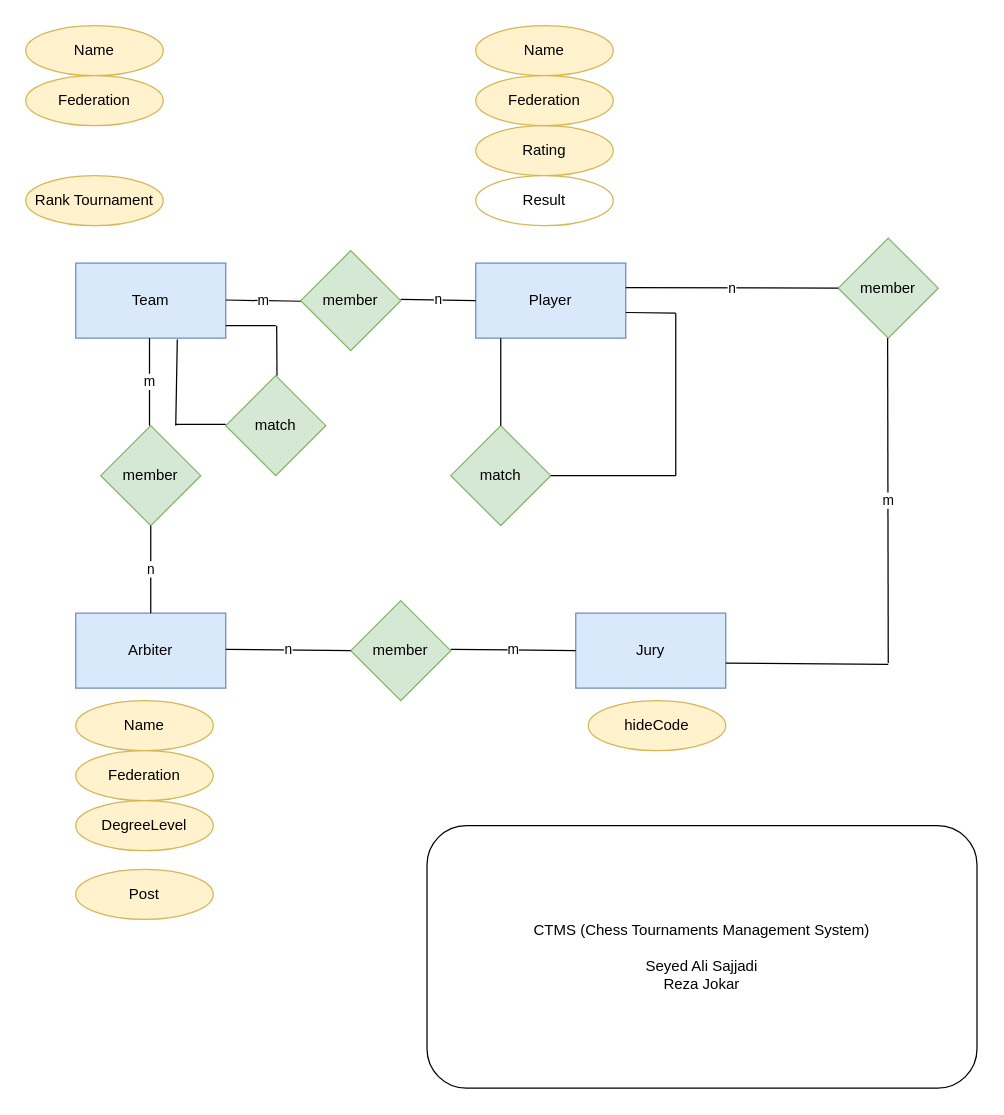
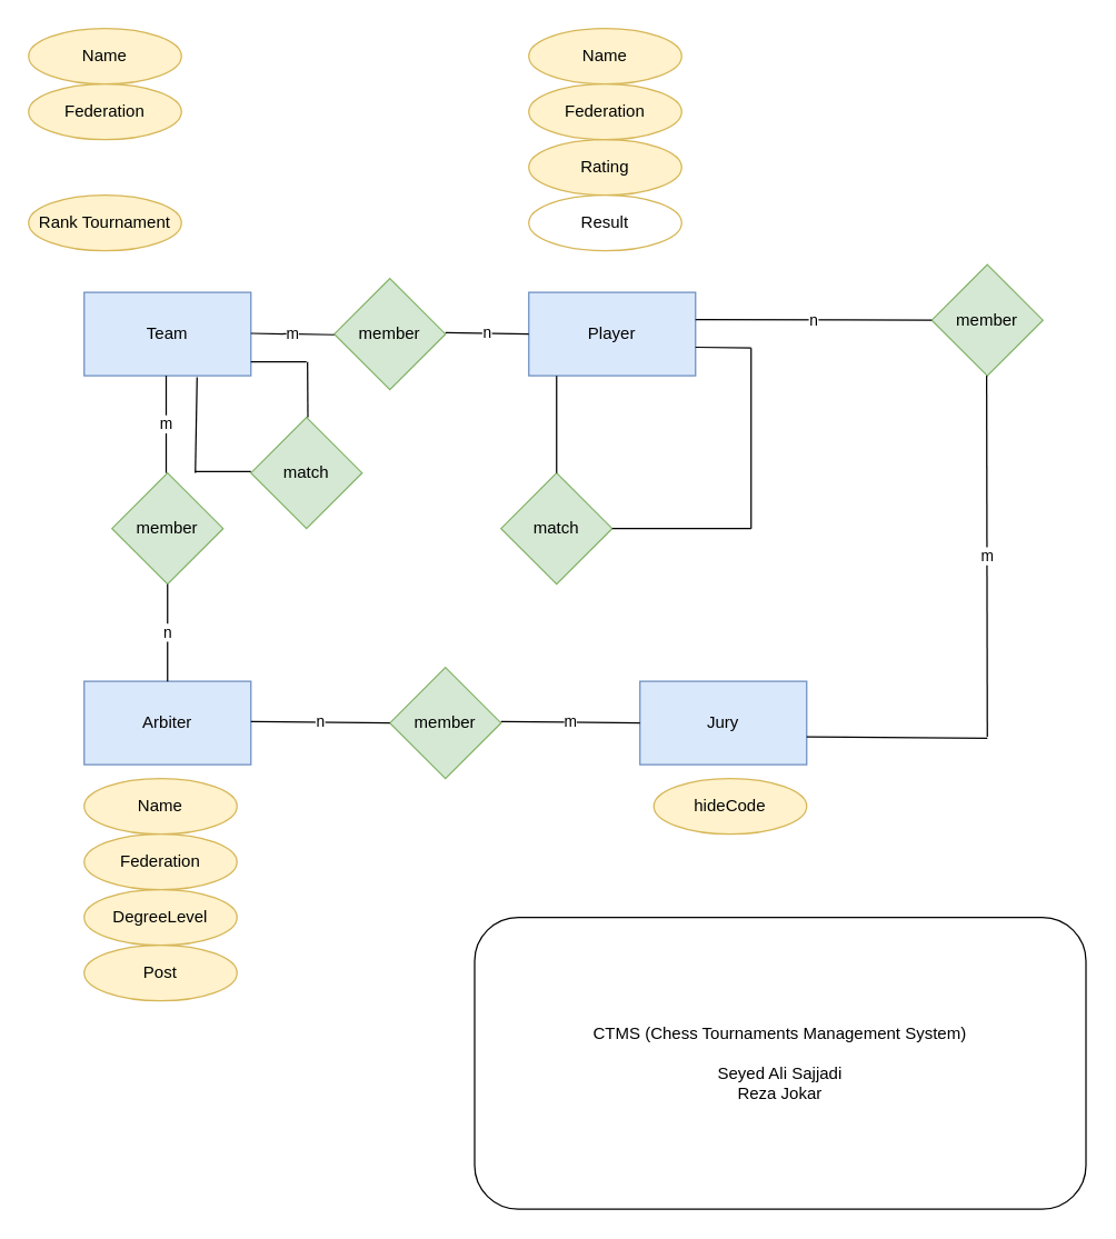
  <mxCell id="0" />
  <mxCell id="1" parent="0" />
  <mxCell id="2" value="Team" style="rounded=0;whiteSpace=wrap;html=1;fillColor=#dae8fc;strokeColor=#6c8ebf;" vertex="1" parent="1"><mxGeometry x="60" y="210" width="120" height="60" as="geometry" /></mxCell>
  <mxCell id="3" value="Arbiter" style="rounded=0;whiteSpace=wrap;html=1;fillColor=#dae8fc;strokeColor=#6c8ebf;" vertex="1" parent="1"><mxGeometry x="60" y="490" width="120" height="60" as="geometry" /></mxCell>
  <mxCell id="4" value="match" style="rhombus;whiteSpace=wrap;html=1;fillColor=#d5e8d4;strokeColor=#82b366;" vertex="1" parent="1"><mxGeometry x="180" y="300" width="80" height="80" as="geometry" /></mxCell>
  <mxCell id="5" value="Player" style="rounded=0;whiteSpace=wrap;html=1;fillColor=#dae8fc;strokeColor=#6c8ebf;" vertex="1" parent="1"><mxGeometry x="380" y="210" width="120" height="60" as="geometry" /></mxCell>
  <mxCell id="6" value="Jury" style="rounded=0;whiteSpace=wrap;html=1;fillColor=#dae8fc;strokeColor=#6c8ebf;" vertex="1" parent="1"><mxGeometry x="460" y="490" width="120" height="60" as="geometry" /></mxCell>
  <mxCell id="7" value="member" style="rhombus;whiteSpace=wrap;html=1;fillColor=#d5e8d4;strokeColor=#82b366;" vertex="1" parent="1"><mxGeometry x="670" y="190" width="80" height="80" as="geometry" /></mxCell>
  <mxCell id="8" value="match" style="rhombus;whiteSpace=wrap;html=1;fillColor=#d5e8d4;strokeColor=#82b366;" vertex="1" parent="1"><mxGeometry x="360" y="340" width="80" height="80" as="geometry" /></mxCell>
  <mxCell id="9" value="" style="endArrow=none;html=1;exitX=0.5;exitY=1;exitDx=0;exitDy=0;entryX=0.5;entryY=0;entryDx=0;entryDy=0;" edge="1" parent="1"><mxGeometry width="50" height="50" relative="1" as="geometry"><mxPoint x="400" y="270" as="sourcePoint" /><mxPoint x="400" y="340" as="targetPoint" /></mxGeometry></mxCell>
  <mxCell id="10" value="" style="endArrow=none;html=1;exitX=1;exitY=0.5;exitDx=0;exitDy=0;" edge="1" parent="1" source="8"><mxGeometry width="50" height="50" relative="1" as="geometry"><mxPoint x="60" y="620" as="sourcePoint" /><mxPoint x="540" y="380" as="targetPoint" /></mxGeometry></mxCell>
  <mxCell id="11" value="" style="endArrow=none;html=1;exitX=1;exitY=0.5;exitDx=0;exitDy=0;" edge="1" parent="1"><mxGeometry width="50" height="50" relative="1" as="geometry"><mxPoint x="500" y="249.5" as="sourcePoint" /><mxPoint x="540" y="250" as="targetPoint" /></mxGeometry></mxCell>
  <mxCell id="12" value="" style="endArrow=none;html=1;exitX=0.5;exitY=1;exitDx=0;exitDy=0;" edge="1" parent="1"><mxGeometry width="50" height="50" relative="1" as="geometry"><mxPoint x="540" y="250" as="sourcePoint" /><mxPoint x="540" y="380" as="targetPoint" /></mxGeometry></mxCell>
  <mxCell id="13" value="member" style="rhombus;whiteSpace=wrap;html=1;fillColor=#d5e8d4;strokeColor=#82b366;" vertex="1" parent="1"><mxGeometry x="240" y="200" width="80" height="80" as="geometry" /></mxCell>
  <mxCell id="14" value="n" style="endArrow=none;html=1;exitX=1;exitY=0.5;exitDx=0;exitDy=0;entryX=0;entryY=0.5;entryDx=0;entryDy=0;" edge="1" parent="1" target="5"><mxGeometry width="50" height="50" relative="1" as="geometry"><mxPoint x="320" y="239" as="sourcePoint" /><mxPoint x="360" y="239.5" as="targetPoint" /></mxGeometry></mxCell>
  <mxCell id="15" value="m" style="endArrow=none;html=1;exitX=1;exitY=0.5;exitDx=0;exitDy=0;entryX=0;entryY=0.5;entryDx=0;entryDy=0;" edge="1" parent="1"><mxGeometry width="50" height="50" relative="1" as="geometry"><mxPoint x="180" y="239.5" as="sourcePoint" /><mxPoint x="240" y="240.5" as="targetPoint" /></mxGeometry></mxCell>
  <mxCell id="16" value="n" style="endArrow=none;html=1;exitX=1;exitY=0.5;exitDx=0;exitDy=0;entryX=0;entryY=0.5;entryDx=0;entryDy=0;" edge="1" parent="1" target="7"><mxGeometry width="50" height="50" relative="1" as="geometry"><mxPoint x="500" y="229.5" as="sourcePoint" /><mxPoint x="540" y="230" as="targetPoint" /></mxGeometry></mxCell>
  <mxCell id="17" value="m" style="endArrow=none;html=1;exitX=0.5;exitY=1;exitDx=0;exitDy=0;" edge="1" parent="1"><mxGeometry width="50" height="50" relative="1" as="geometry"><mxPoint x="709.5" y="270" as="sourcePoint" /><mxPoint x="710" y="530" as="targetPoint" /></mxGeometry></mxCell>
  <mxCell id="18" value="" style="endArrow=none;html=1;exitX=1;exitY=0.5;exitDx=0;exitDy=0;" edge="1" parent="1"><mxGeometry width="50" height="50" relative="1" as="geometry"><mxPoint x="580" y="530" as="sourcePoint" /><mxPoint x="710" y="531" as="targetPoint" /></mxGeometry></mxCell>
  <mxCell id="19" value="member" style="rhombus;whiteSpace=wrap;html=1;fillColor=#d5e8d4;strokeColor=#82b366;" vertex="1" parent="1"><mxGeometry x="280" y="480" width="80" height="80" as="geometry" /></mxCell>
  <mxCell id="20" value="m" style="endArrow=none;html=1;exitX=1;exitY=0.5;exitDx=0;exitDy=0;entryX=0;entryY=0.5;entryDx=0;entryDy=0;" edge="1" parent="1" target="6"><mxGeometry width="50" height="50" relative="1" as="geometry"><mxPoint x="360" y="519" as="sourcePoint" /><mxPoint x="420" y="520" as="targetPoint" /></mxGeometry></mxCell>
  <mxCell id="21" value="n" style="endArrow=none;html=1;exitX=1;exitY=0.5;exitDx=0;exitDy=0;entryX=0;entryY=0.5;entryDx=0;entryDy=0;" edge="1" parent="1"><mxGeometry width="50" height="50" relative="1" as="geometry"><mxPoint x="180" y="519" as="sourcePoint" /><mxPoint x="280" y="520" as="targetPoint" /></mxGeometry></mxCell>
  <mxCell id="22" value="" style="endArrow=none;html=1;entryX=0.677;entryY=1.017;entryDx=0;entryDy=0;entryPerimeter=0;" edge="1" parent="1" target="2"><mxGeometry width="50" height="50" relative="1" as="geometry"><mxPoint x="140" y="340" as="sourcePoint" /><mxPoint x="190" y="290" as="targetPoint" /></mxGeometry></mxCell>
  <mxCell id="23" value="" style="endArrow=none;html=1;" edge="1" parent="1"><mxGeometry width="50" height="50" relative="1" as="geometry"><mxPoint x="180" y="260" as="sourcePoint" /><mxPoint x="220" y="260" as="targetPoint" /></mxGeometry></mxCell>
  <mxCell id="24" value="" style="endArrow=none;html=1;entryX=0.677;entryY=1.017;entryDx=0;entryDy=0;entryPerimeter=0;" edge="1" parent="1"><mxGeometry width="50" height="50" relative="1" as="geometry"><mxPoint x="221" y="300" as="sourcePoint" /><mxPoint x="220.74" y="260.02" as="targetPoint" /></mxGeometry></mxCell>
  <mxCell id="25" value="" style="endArrow=none;html=1;" edge="1" parent="1"><mxGeometry width="50" height="50" relative="1" as="geometry"><mxPoint x="140" y="339" as="sourcePoint" /><mxPoint x="180" y="339" as="targetPoint" /></mxGeometry></mxCell>
  <mxCell id="26" value="member" style="rhombus;whiteSpace=wrap;html=1;fillColor=#d5e8d4;strokeColor=#82b366;" vertex="1" parent="1"><mxGeometry x="80" y="340" width="80" height="80" as="geometry" /></mxCell>
  <mxCell id="27" value="m" style="endArrow=none;html=1;" edge="1" parent="1"><mxGeometry width="50" height="50" relative="1" as="geometry"><mxPoint x="119" y="340" as="sourcePoint" /><mxPoint x="119" y="270" as="targetPoint" /></mxGeometry></mxCell>
  <mxCell id="28" value="n" style="endArrow=none;html=1;" edge="1" parent="1"><mxGeometry width="50" height="50" relative="1" as="geometry"><mxPoint x="120" y="490" as="sourcePoint" /><mxPoint x="120" y="420" as="targetPoint" /></mxGeometry></mxCell>
  <mxCell id="29" value="Name" style="ellipse;whiteSpace=wrap;html=1;fillColor=#fff2cc;strokeColor=#d6b656;" vertex="1" parent="1"><mxGeometry x="20" width="110" height="40" as="geometry" y="20" /></mxCell>
  <mxCell id="30" value="Federation" style="ellipse;whiteSpace=wrap;html=1;fillColor=#fff2cc;strokeColor=#d6b656;" vertex="1" parent="1"><mxGeometry x="20" y="60" width="110" height="40" as="geometry" /></mxCell>
  <mxCell id="31" value="Rating" style="ellipse;whiteSpace=wrap;html=1;fillColor=#fff2cc;strokeColor=#d6b656;" vertex="1" parent="1"><mxGeometry x="380" y="100" width="110" height="40" as="geometry" /></mxCell>
  <mxCell id="32" value="Rank Tournament" style="ellipse;whiteSpace=wrap;html=1;fillColor=#fff2cc;strokeColor=#d6b656;" vertex="1" parent="1"><mxGeometry x="20" y="140" width="110" height="40" as="geometry" /></mxCell>
  <mxCell id="33" value="Name" style="ellipse;whiteSpace=wrap;html=1;fillColor=#fff2cc;strokeColor=#d6b656;" vertex="1" parent="1"><mxGeometry x="380" width="110" height="40" as="geometry" y="20" /></mxCell>
  <mxCell id="34" value="Federation" style="ellipse;whiteSpace=wrap;html=1;fillColor=#fff2cc;strokeColor=#d6b656;" vertex="1" parent="1"><mxGeometry x="380" y="60" width="110" height="40" as="geometry" /></mxCell>
  <mxCell id="35" style="edgeStyle=orthogonalEdgeStyle;rounded=0;orthogonalLoop=1;jettySize=auto;html=1;exitX=0.5;exitY=1;exitDx=0;exitDy=0;" edge="1" parent="1" source="33" target="33"><mxGeometry relative="1" as="geometry" /></mxCell>
  <mxCell id="36" value="Result" style="ellipse;whiteSpace=wrap;html=1;fillColor=#ffffff;strokeColor=#d6b656;" vertex="1" parent="1"><mxGeometry x="380" y="140" width="110" height="40" as="geometry" /></mxCell>
  <mxCell id="37" value="Name" style="ellipse;whiteSpace=wrap;html=1;fillColor=#fff2cc;strokeColor=#d6b656;" vertex="1" parent="1"><mxGeometry x="60" y="560" width="110" height="40" as="geometry" /></mxCell>
  <mxCell id="38" value="Federation" style="ellipse;whiteSpace=wrap;html=1;fillColor=#fff2cc;strokeColor=#d6b656;" vertex="1" parent="1"><mxGeometry x="60" y="600" width="110" height="40" as="geometry" /></mxCell>
  <mxCell id="39" value="DegreeLevel" style="ellipse;whiteSpace=wrap;html=1;fillColor=#fff2cc;strokeColor=#d6b656;" vertex="1" parent="1"><mxGeometry x="60" y="640" width="110" height="40" as="geometry" /></mxCell>
- <mxCell id="40" value="Post" style="ellipse;whiteSpace=wrap;html=1;fillColor=#fff2cc;strokeColor=#d6b656;" vertex="1" parent="1"><mxGeometry x="60" y="695" width="110" height="40" as="geometry" /></mxCell>
+ <mxCell id="40" value="Post" style="ellipse;whiteSpace=wrap;html=1;fillColor=#fff2cc;strokeColor=#d6b656;" vertex="1" parent="1"><mxGeometry x="60" y="680" width="110" height="40" as="geometry" /></mxCell>
  <mxCell id="41" value="CTMS (Chess Tournaments Management System)&lt;br&gt;&lt;br&gt;Seyed Ali Sajjadi&lt;br&gt;Reza Jokar" style="rounded=1;whiteSpace=wrap;html=1;" vertex="1" parent="1"><mxGeometry x="341" y="660" width="440" height="210" as="geometry" /></mxCell>
  <mxCell id="42" value="hideCode" style="ellipse;whiteSpace=wrap;html=1;fillColor=#fff2cc;strokeColor=#d6b656;" vertex="1" parent="1"><mxGeometry x="470" y="560" width="110" height="40" as="geometry" /></mxCell>
